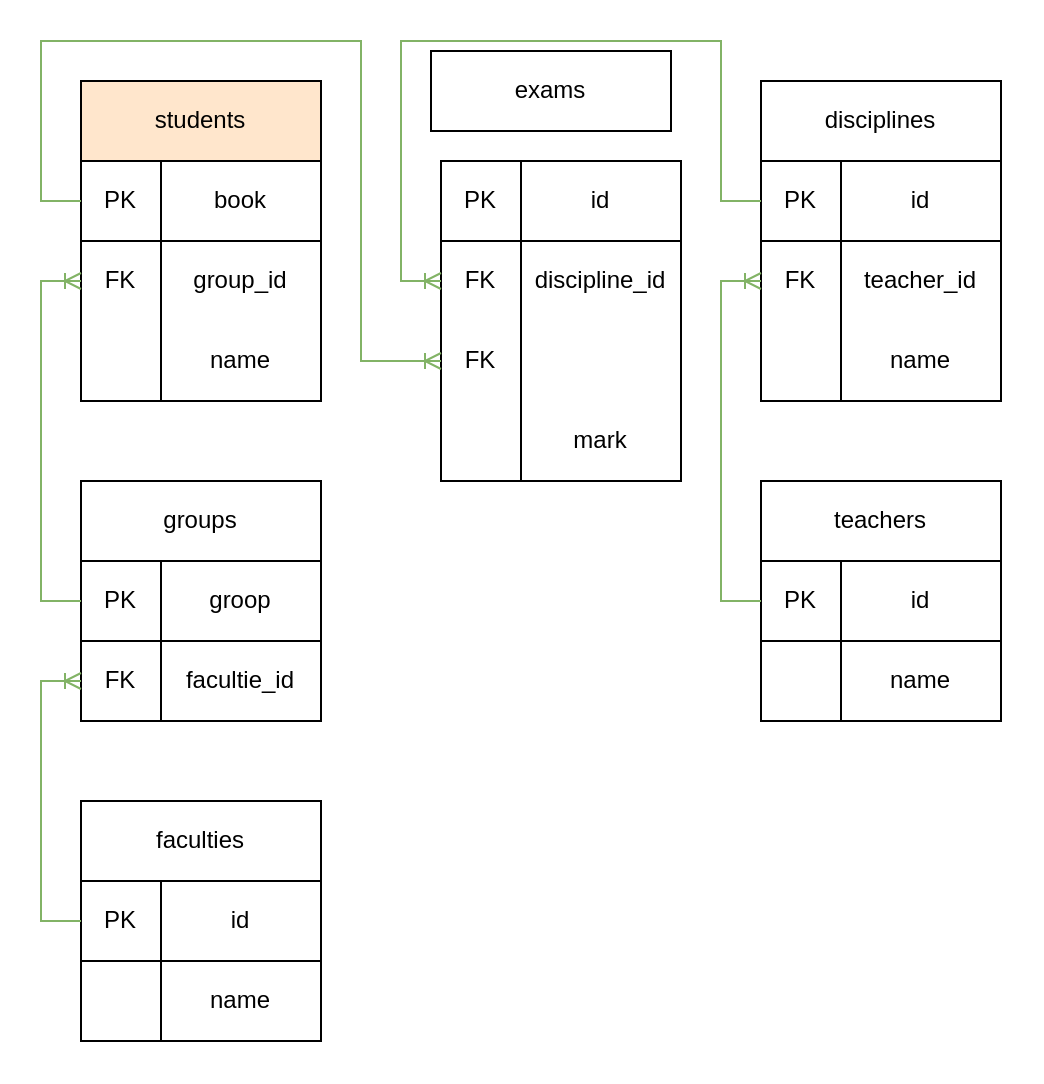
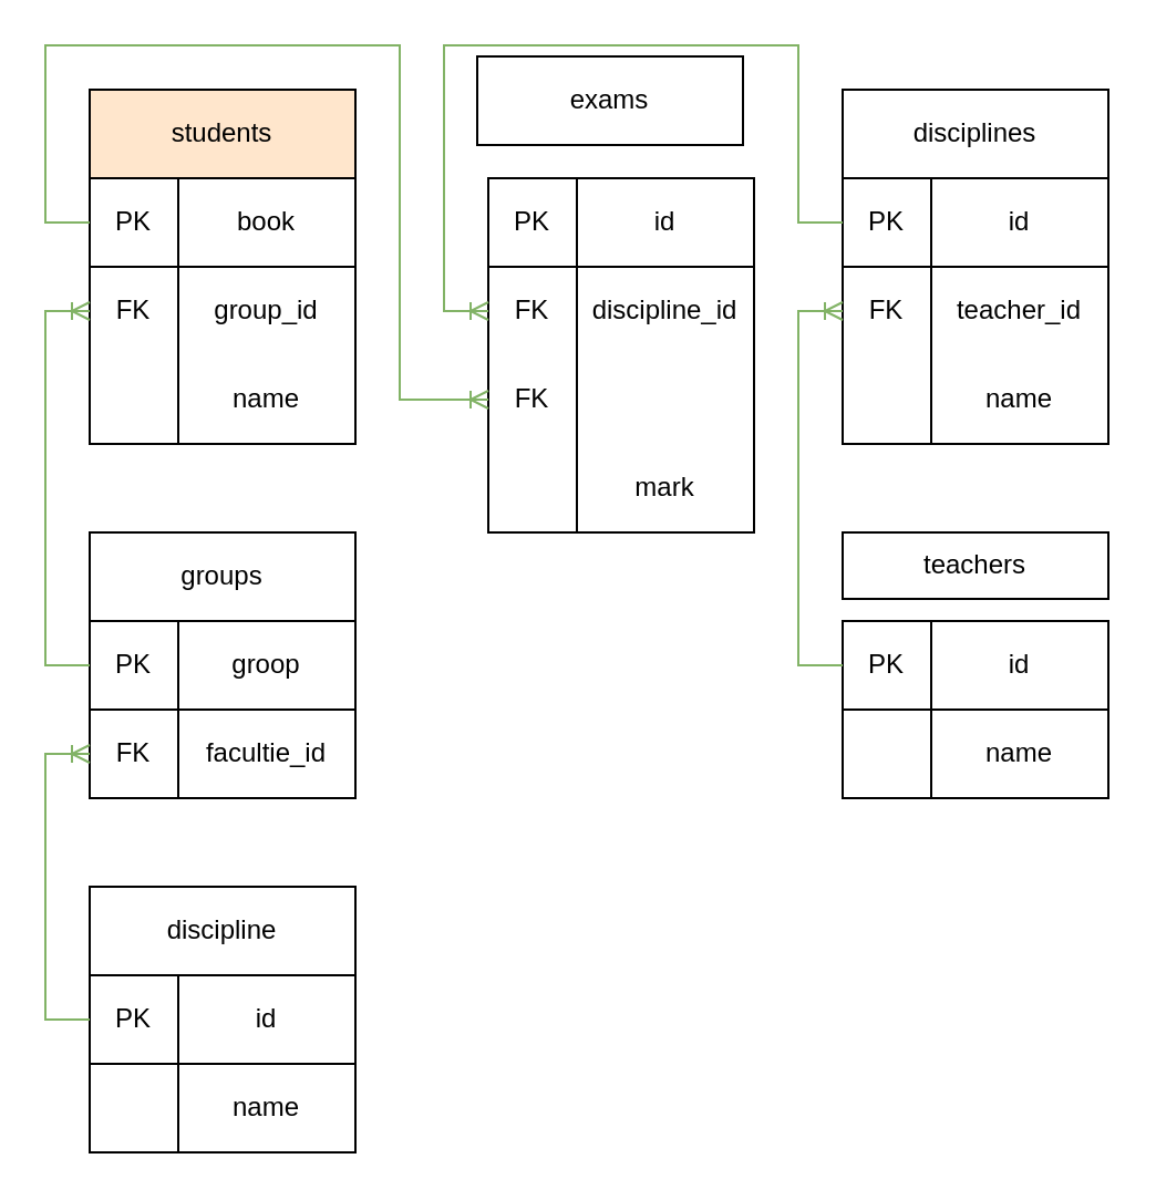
  <mxCell id="0" />
  <mxCell id="1" parent="0" />
- <mxCell id="2" value="faculties" style="rounded=0;whiteSpace=wrap;html=1;container=0;" parent="1" vertex="1"><mxGeometry x="40" y="400" width="120" height="40" as="geometry" /></mxCell>
+ <mxCell id="2" value="discipline" style="rounded=0;whiteSpace=wrap;html=1;container=0;" parent="1" vertex="1"><mxGeometry x="40" y="400" width="120" height="40" as="geometry" /></mxCell>
  <mxCell id="3" value="" style="rounded=0;whiteSpace=wrap;html=1;container=0;" parent="1" vertex="1"><mxGeometry x="80" y="440" width="80" height="80" as="geometry" /></mxCell>
  <mxCell id="4" value="" style="rounded=0;whiteSpace=wrap;html=1;container=0;" parent="1" vertex="1"><mxGeometry x="40" y="440" width="40" height="80" as="geometry" /></mxCell>
  <mxCell id="5" value="groups" style="rounded=0;whiteSpace=wrap;html=1;container=0;" parent="1" vertex="1"><mxGeometry x="40" y="240" width="120" height="40" as="geometry" /></mxCell>
  <mxCell id="6" value="" style="rounded=0;whiteSpace=wrap;html=1;container=0;" parent="1" vertex="1"><mxGeometry x="80" y="280" width="80" height="80" as="geometry" /></mxCell>
  <mxCell id="7" value="" style="rounded=0;whiteSpace=wrap;html=1;container=0;" parent="1" vertex="1"><mxGeometry x="40" y="280" width="40" height="80" as="geometry" /></mxCell>
  <mxCell id="8" value="PK" style="text;html=1;strokeColor=default;fillColor=none;align=center;verticalAlign=middle;whiteSpace=wrap;rounded=0;container=0;" parent="1" vertex="1"><mxGeometry x="40" y="280" width="40" height="40" as="geometry" /></mxCell>
  <mxCell id="9" value="groop" style="text;html=1;strokeColor=default;fillColor=none;align=center;verticalAlign=middle;whiteSpace=wrap;rounded=0;container=0;" parent="1" vertex="1"><mxGeometry x="80" y="280" width="80" height="40" as="geometry" /></mxCell>
  <mxCell id="10" value="students" style="rounded=0;whiteSpace=wrap;html=1;container=0;fillColor=#ffe6cc;" parent="1" vertex="1"><mxGeometry x="40" y="40" width="120" height="40" as="geometry" /></mxCell>
  <mxCell id="11" value="" style="rounded=0;whiteSpace=wrap;html=1;container=0;" parent="1" vertex="1"><mxGeometry x="80" y="80" width="80" height="120" as="geometry" /></mxCell>
  <mxCell id="12" value="" style="rounded=0;whiteSpace=wrap;html=1;container=0;" parent="1" vertex="1"><mxGeometry x="40" y="80" width="40" height="120" as="geometry" /></mxCell>
  <mxCell id="13" value="exams" style="rounded=0;whiteSpace=wrap;html=1;container=0;" parent="1" vertex="1"><mxGeometry x="215" y="25" width="120" height="40" as="geometry" /></mxCell>
  <mxCell id="14" value="" style="rounded=0;whiteSpace=wrap;html=1;container=0;" parent="1" vertex="1"><mxGeometry x="260" y="80" width="80" height="160" as="geometry" /></mxCell>
  <mxCell id="15" value="" style="rounded=0;whiteSpace=wrap;html=1;container=0;" parent="1" vertex="1"><mxGeometry x="220" y="80" width="40" height="160" as="geometry" /></mxCell>
  <mxCell id="16" value="disciplines" style="rounded=0;whiteSpace=wrap;html=1;container=0;" parent="1" vertex="1"><mxGeometry x="380" y="40" width="120" height="40" as="geometry" /></mxCell>
  <mxCell id="17" value="" style="rounded=0;whiteSpace=wrap;html=1;container=0;" parent="1" vertex="1"><mxGeometry x="420" y="80" width="80" height="120" as="geometry" /></mxCell>
  <mxCell id="18" value="" style="rounded=0;whiteSpace=wrap;html=1;container=0;" parent="1" vertex="1"><mxGeometry x="380" y="80" width="40" height="120" as="geometry" /></mxCell>
- <mxCell id="19" value="teachers" style="rounded=0;whiteSpace=wrap;html=1;container=0;" parent="1" vertex="1"><mxGeometry x="380" y="240" width="120" height="40" as="geometry" /></mxCell>
+ <mxCell id="19" value="teachers" style="rounded=0;whiteSpace=wrap;html=1;container=0;" parent="1" vertex="1"><mxGeometry x="380" y="240" width="120" height="30" as="geometry" /></mxCell>
  <mxCell id="20" value="" style="rounded=0;whiteSpace=wrap;html=1;container=0;" parent="1" vertex="1"><mxGeometry x="420" y="280" width="80" height="80" as="geometry" /></mxCell>
  <mxCell id="21" value="" style="rounded=0;whiteSpace=wrap;html=1;container=0;" parent="1" vertex="1"><mxGeometry x="380" y="280" width="40" height="80" as="geometry" /></mxCell>
  <mxCell id="22" value="PK" style="text;html=1;strokeColor=default;fillColor=none;align=center;verticalAlign=middle;whiteSpace=wrap;rounded=0;container=0;" parent="1" vertex="1"><mxGeometry x="40" y="80" width="40" height="40" as="geometry" /></mxCell>
  <mxCell id="23" value="name" style="text;html=1;align=center;verticalAlign=middle;whiteSpace=wrap;rounded=0;container=0;strokeColor=none;" parent="1" vertex="1"><mxGeometry x="80" y="480" width="80" height="40" as="geometry" /></mxCell>
  <mxCell id="24" value="PK" style="text;html=1;strokeColor=default;fillColor=none;align=center;verticalAlign=middle;whiteSpace=wrap;rounded=0;container=0;" parent="1" vertex="1"><mxGeometry x="40" y="440" width="40" height="40" as="geometry" /></mxCell>
  <mxCell id="25" value="name" style="text;html=1;align=center;verticalAlign=middle;whiteSpace=wrap;rounded=0;container=0;strokeColor=none;" parent="1" vertex="1"><mxGeometry x="80" y="160" width="80" height="40" as="geometry" /></mxCell>
  <mxCell id="26" value="book" style="text;html=1;align=center;verticalAlign=middle;whiteSpace=wrap;rounded=0;container=0;strokeColor=default;" parent="1" vertex="1"><mxGeometry x="80" y="80" width="80" height="40" as="geometry" /></mxCell>
  <mxCell id="27" value="group_id" style="text;html=1;align=center;verticalAlign=middle;whiteSpace=wrap;rounded=0;container=0;strokeColor=none;" parent="1" vertex="1"><mxGeometry x="80" y="120" width="80" height="40" as="geometry" /></mxCell>
  <mxCell id="28" value="FK" style="text;html=1;strokeColor=none;fillColor=none;align=center;verticalAlign=middle;whiteSpace=wrap;rounded=0;container=0;" parent="1" vertex="1"><mxGeometry x="40" y="120" width="40" height="40" as="geometry" /></mxCell>
  <mxCell id="29" value="id" style="text;html=1;align=center;verticalAlign=middle;whiteSpace=wrap;rounded=0;container=0;strokeColor=default;" parent="1" vertex="1"><mxGeometry x="420" y="80" width="80" height="40" as="geometry" /></mxCell>
  <mxCell id="30" value="PK" style="text;html=1;strokeColor=default;fillColor=none;align=center;verticalAlign=middle;whiteSpace=wrap;rounded=0;container=0;" parent="1" vertex="1"><mxGeometry x="380" y="80" width="40" height="40" as="geometry" /></mxCell>
  <mxCell id="31" value="id" style="text;html=1;align=center;verticalAlign=middle;whiteSpace=wrap;rounded=0;container=0;strokeColor=default;" parent="1" vertex="1"><mxGeometry x="420" y="280" width="80" height="40" as="geometry" /></mxCell>
  <mxCell id="32" value="PK" style="text;html=1;strokeColor=default;fillColor=none;align=center;verticalAlign=middle;whiteSpace=wrap;rounded=0;container=0;" parent="1" vertex="1"><mxGeometry x="380" y="280" width="40" height="40" as="geometry" /></mxCell>
  <mxCell id="33" value="name" style="text;html=1;align=center;verticalAlign=middle;whiteSpace=wrap;rounded=0;container=0;strokeColor=none;" parent="1" vertex="1"><mxGeometry x="420" y="320" width="80" height="40" as="geometry" /></mxCell>
  <mxCell id="34" value="id" style="text;html=1;align=center;verticalAlign=middle;whiteSpace=wrap;rounded=0;container=0;strokeColor=default;" parent="1" vertex="1"><mxGeometry x="260" y="80" width="80" height="40" as="geometry" /></mxCell>
  <mxCell id="35" value="PK" style="text;html=1;strokeColor=default;fillColor=none;align=center;verticalAlign=middle;whiteSpace=wrap;rounded=0;container=0;" parent="1" vertex="1"><mxGeometry x="220" y="80" width="40" height="40" as="geometry" /></mxCell>
  <mxCell id="36" value="mark" style="text;html=1;align=center;verticalAlign=middle;whiteSpace=wrap;rounded=0;container=0;strokeColor=none;" parent="1" vertex="1"><mxGeometry x="260" y="200" width="80" height="40" as="geometry" /></mxCell>
  <mxCell id="37" value="FK" style="text;html=1;strokeColor=none;fillColor=none;align=center;verticalAlign=middle;whiteSpace=wrap;rounded=0;container=0;" parent="1" vertex="1"><mxGeometry x="220" y="120" width="40" height="40" as="geometry" /></mxCell>
  <mxCell id="38" value="discipline_id" style="text;html=1;align=center;verticalAlign=middle;whiteSpace=wrap;rounded=0;container=0;strokeColor=none;" parent="1" vertex="1"><mxGeometry x="260" y="120" width="80" height="40" as="geometry" /></mxCell>
  <mxCell id="39" value="FK" style="text;html=1;strokeColor=none;fillColor=none;align=center;verticalAlign=middle;whiteSpace=wrap;rounded=0;container=0;" parent="1" vertex="1"><mxGeometry x="220" y="160" width="40" height="40" as="geometry" /></mxCell>
  <mxCell id="40" value="facultie_id" style="text;html=1;strokeColor=none;fillColor=none;align=center;verticalAlign=middle;whiteSpace=wrap;rounded=0;container=0;" parent="1" vertex="1"><mxGeometry x="80" y="320" width="80" height="40" as="geometry" /></mxCell>
  <mxCell id="41" value="FK" style="text;html=1;strokeColor=none;fillColor=none;align=center;verticalAlign=middle;whiteSpace=wrap;rounded=0;container=0;" parent="1" vertex="1"><mxGeometry x="40" y="320" width="40" height="40" as="geometry" /></mxCell>
  <mxCell id="42" value="" style="edgeStyle=orthogonalEdgeStyle;fontSize=12;html=1;endArrow=ERoneToMany;rounded=0;exitX=0;exitY=0.5;exitDx=0;exitDy=0;fillColor=#d5e8d4;strokeColor=#82b366;entryX=0;entryY=0.5;entryDx=0;entryDy=0;" parent="1" source="22" target="39" edge="1"><mxGeometry width="100" height="100" relative="1" as="geometry"><mxPoint x="250" y="300" as="sourcePoint" /><mxPoint x="180" y="150" as="targetPoint" /><Array as="points"><mxPoint x="20" y="100" /><mxPoint x="20" y="20" /><mxPoint x="180" y="20" /><mxPoint x="180" y="180" /></Array></mxGeometry></mxCell>
  <mxCell id="43" value="" style="edgeStyle=orthogonalEdgeStyle;fontSize=12;html=1;endArrow=ERoneToMany;rounded=0;exitX=0;exitY=0.5;exitDx=0;exitDy=0;entryX=0;entryY=0.5;entryDx=0;entryDy=0;fillColor=#d5e8d4;strokeColor=#82b366;endFill=0;" parent="1" source="30" target="37" edge="1"><mxGeometry width="100" height="100" relative="1" as="geometry"><mxPoint x="270" y="300" as="sourcePoint" /><mxPoint x="370" y="200" as="targetPoint" /><Array as="points"><mxPoint x="360" y="100" /><mxPoint x="360" y="20" /><mxPoint x="200" y="20" /><mxPoint x="200" y="140" /></Array></mxGeometry></mxCell>
  <mxCell id="44" value="teacher_id" style="text;html=1;align=center;verticalAlign=middle;whiteSpace=wrap;rounded=0;container=0;strokeColor=none;" parent="1" vertex="1"><mxGeometry x="420" y="120" width="80" height="40" as="geometry" /></mxCell>
  <mxCell id="45" value="" style="edgeStyle=orthogonalEdgeStyle;fontSize=12;html=1;endArrow=ERoneToMany;rounded=0;exitX=0;exitY=0.5;exitDx=0;exitDy=0;entryX=0;entryY=0.5;entryDx=0;entryDy=0;fillColor=#d5e8d4;strokeColor=#82b366;" parent="1" source="24" target="41" edge="1"><mxGeometry width="100" height="100" relative="1" as="geometry"><mxPoint x="290" y="360" as="sourcePoint" /><mxPoint x="390" y="260" as="targetPoint" /><Array as="points"><mxPoint x="20" y="460" /><mxPoint x="20" y="340" /></Array></mxGeometry></mxCell>
  <mxCell id="46" value="" style="edgeStyle=orthogonalEdgeStyle;fontSize=12;html=1;endArrow=ERoneToMany;rounded=0;exitX=0;exitY=0.5;exitDx=0;exitDy=0;entryX=0;entryY=0.5;entryDx=0;entryDy=0;fillColor=#d5e8d4;strokeColor=#82b366;" parent="1" source="8" target="28" edge="1"><mxGeometry width="100" height="100" relative="1" as="geometry"><mxPoint x="290" y="300" as="sourcePoint" /><mxPoint x="390" y="200" as="targetPoint" /><Array as="points"><mxPoint x="20" y="300" /><mxPoint x="20" y="140" /></Array></mxGeometry></mxCell>
  <mxCell id="47" value="" style="edgeStyle=orthogonalEdgeStyle;fontSize=12;html=1;endArrow=ERoneToMany;rounded=0;exitX=0;exitY=0.5;exitDx=0;exitDy=0;entryX=0;entryY=0.5;entryDx=0;entryDy=0;fillColor=#d5e8d4;strokeColor=#82b366;" parent="1" source="32" target="48" edge="1"><mxGeometry width="100" height="100" relative="1" as="geometry"><mxPoint x="310" y="410" as="sourcePoint" /><mxPoint x="430" y="420" as="targetPoint" /><Array as="points"><mxPoint x="360" y="300" /><mxPoint x="360" y="140" /></Array></mxGeometry></mxCell>
  <mxCell id="48" value="FK" style="text;html=1;strokeColor=none;fillColor=none;align=center;verticalAlign=middle;whiteSpace=wrap;rounded=0;container=0;" parent="1" vertex="1"><mxGeometry x="380" y="120" width="40" height="40" as="geometry" /></mxCell>
  <mxCell id="49" value="id" style="text;html=1;align=center;verticalAlign=middle;whiteSpace=wrap;rounded=0;container=0;strokeColor=default;" parent="1" vertex="1"><mxGeometry x="80" y="440" width="80" height="40" as="geometry" /></mxCell>
  <mxCell id="50" value="name" style="text;html=1;align=center;verticalAlign=middle;whiteSpace=wrap;rounded=0;container=0;strokeColor=none;" parent="1" vertex="1"><mxGeometry x="420" y="160" width="80" height="40" as="geometry" /></mxCell>
